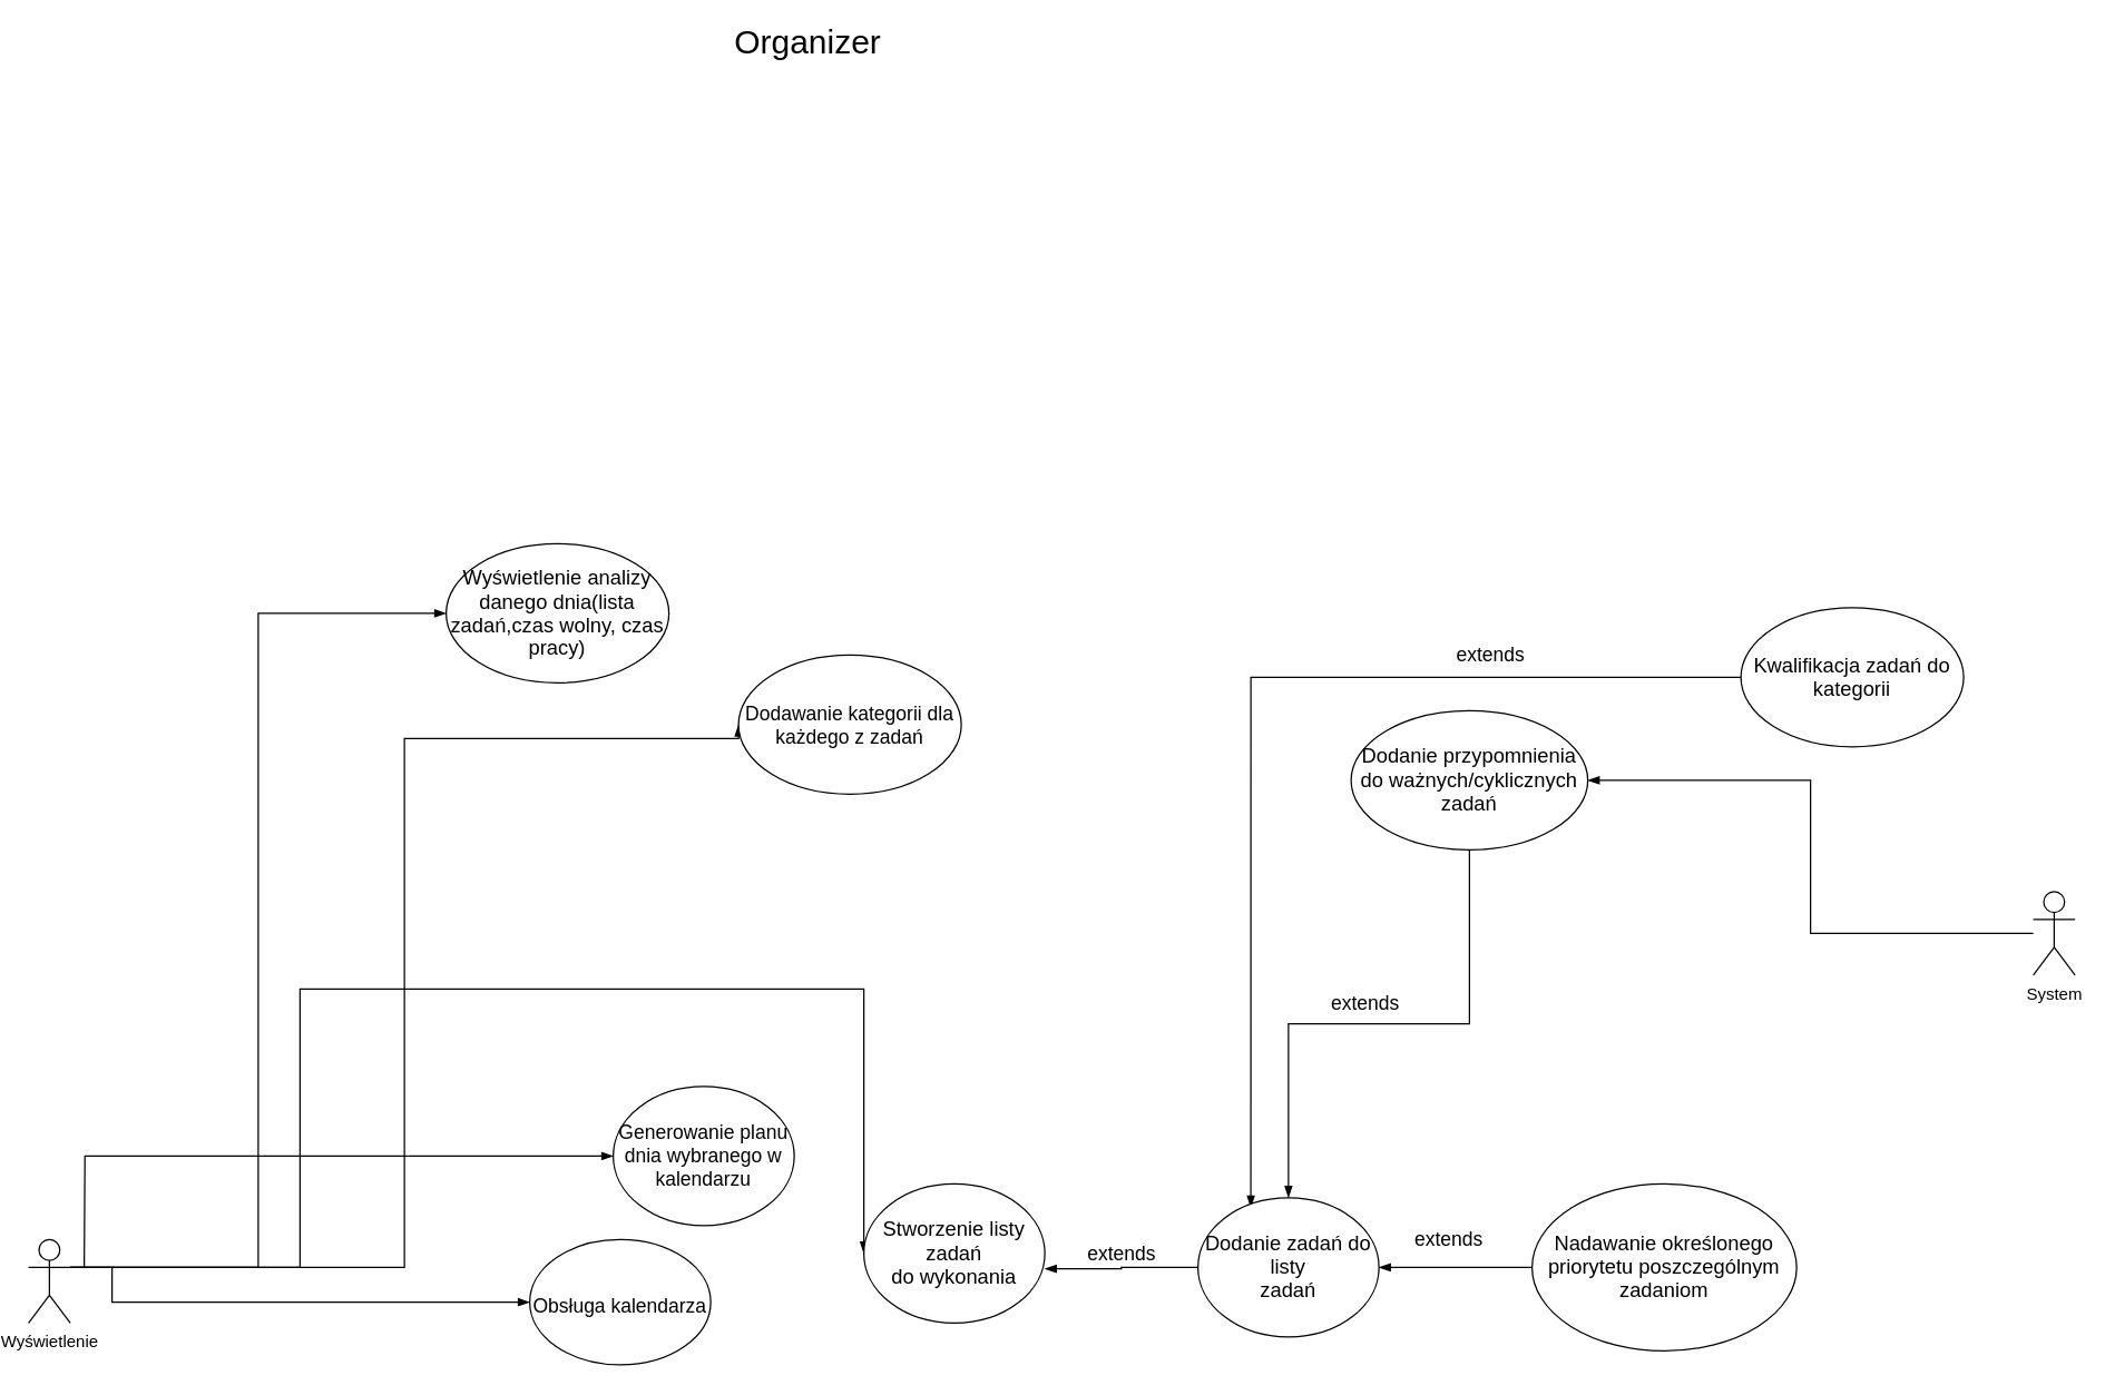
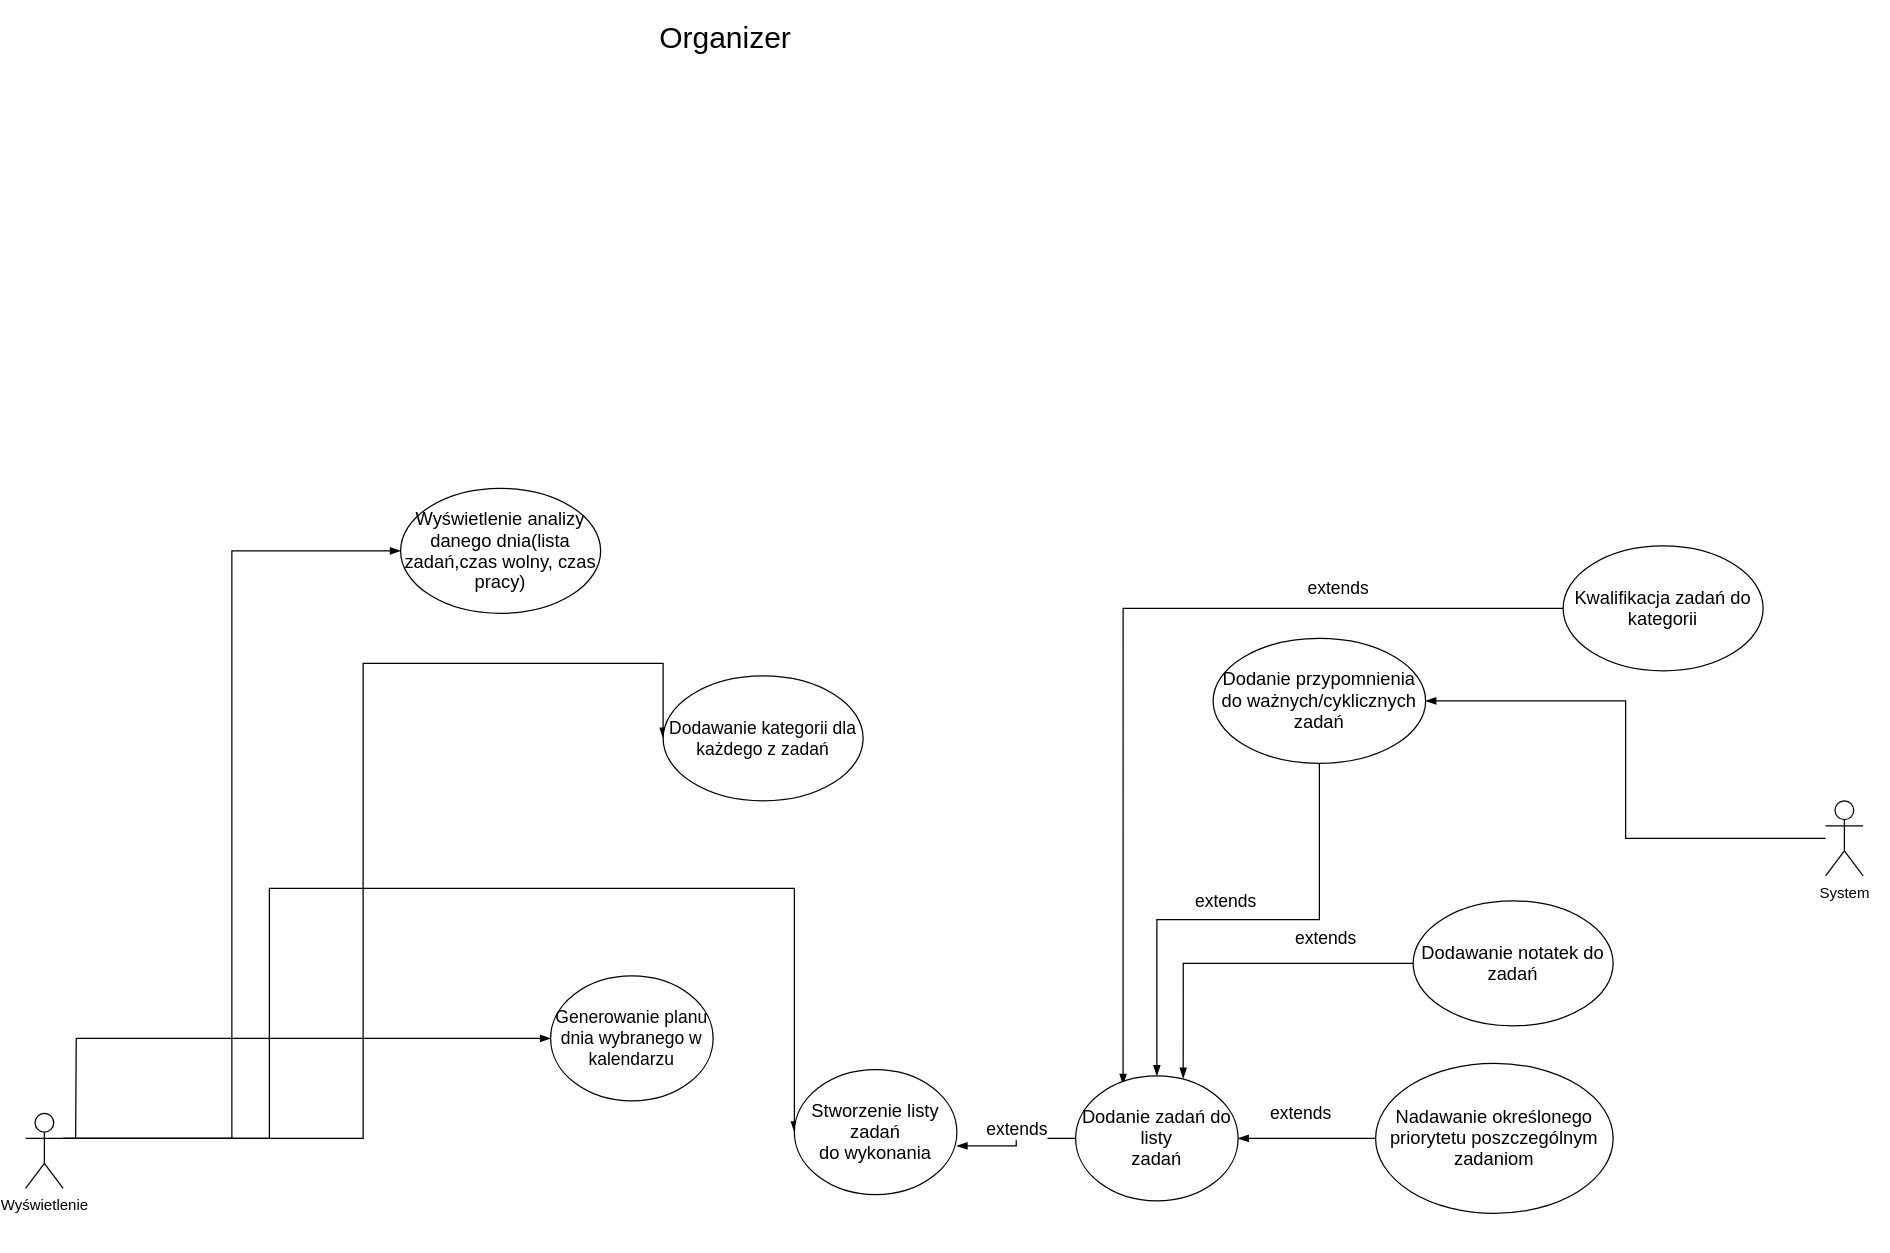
  <mxCell id="0" />
  <mxCell id="1" parent="0" />
  <mxCell id="2" style="edgeStyle=orthogonalEdgeStyle;rounded=0;orthogonalLoop=1;jettySize=auto;html=1;entryX=1;entryY=0.5;entryDx=0;entryDy=0;startArrow=none;startFill=0;endArrow=blockThin;endFill=1;strokeColor=#000000;fontSize=14;" edge="1" parent="1" source="3" target="25"><mxGeometry relative="1" as="geometry" /></mxCell>
  <mxCell id="3" value="System" style="shape=umlActor;verticalLabelPosition=bottom;labelBackgroundColor=#ffffff;verticalAlign=top;html=1;outlineConnect=0;" vertex="1" parent="1"><mxGeometry x="1460" y="640" width="30" height="60" as="geometry" /></mxCell>
- <mxCell id="4" style="edgeStyle=orthogonalEdgeStyle;orthogonalLoop=1;jettySize=auto;html=1;exitX=1;exitY=0.333;exitDx=0;exitDy=0;exitPerimeter=0;entryX=0;entryY=0.5;entryDx=0;entryDy=0;endArrow=blockThin;endFill=1;strokeColor=#000000;fontSize=24;rounded=0;" edge="1" parent="1" source="8" target="10"><mxGeometry relative="1" as="geometry"><Array as="points"><mxPoint x="80" y="910" /></Array></mxGeometry></mxCell>
  <mxCell id="5" style="edgeStyle=orthogonalEdgeStyle;rounded=0;orthogonalLoop=1;jettySize=auto;html=1;entryX=0;entryY=0.5;entryDx=0;entryDy=0;startArrow=none;startFill=0;endArrow=blockThin;endFill=1;strokeColor=#000000;fontSize=14;" edge="1" parent="1" source="8" target="13"><mxGeometry relative="1" as="geometry"><Array as="points"><mxPoint x="215" y="910" /><mxPoint x="215" y="710" /></Array></mxGeometry></mxCell>
  <mxCell id="6" style="edgeStyle=orthogonalEdgeStyle;rounded=0;orthogonalLoop=1;jettySize=auto;html=1;entryX=0;entryY=0.5;entryDx=0;entryDy=0;startArrow=none;startFill=0;endArrow=blockThin;endFill=1;strokeColor=#000000;fontSize=14;" edge="1" parent="1" source="8" target="14"><mxGeometry relative="1" as="geometry"><Array as="points"><mxPoint x="290" y="910" /><mxPoint x="290" y="530" /></Array></mxGeometry></mxCell>
  <mxCell id="7" style="edgeStyle=orthogonalEdgeStyle;rounded=0;orthogonalLoop=1;jettySize=auto;html=1;entryX=0;entryY=0.5;entryDx=0;entryDy=0;startArrow=none;startFill=0;endArrow=blockThin;endFill=1;strokeColor=#000000;fontSize=14;" edge="1" parent="1" source="8" target="23"><mxGeometry relative="1" as="geometry"><Array as="points"><mxPoint x="185" y="910" /><mxPoint x="185" y="440" /></Array></mxGeometry></mxCell>
  <mxCell id="8" value="Wyświetlenie" style="shape=umlActor;verticalLabelPosition=bottom;labelBackgroundColor=#ffffff;verticalAlign=top;html=1;outlineConnect=0;" vertex="1" parent="1"><mxGeometry x="20" y="890" width="30" height="60" as="geometry" /></mxCell>
  <mxCell id="9" value="Organizer" style="text;html=1;strokeColor=none;fillColor=none;align=center;verticalAlign=middle;whiteSpace=wrap;rounded=0;fontSize=24;" vertex="1" parent="1"><mxGeometry x="560" y="20" width="40" height="20" as="geometry" /></mxCell>
- <mxCell id="10" value="&lt;font style=&quot;font-size: 14px&quot;&gt;Obsługa kalendarza&lt;/font&gt;" style="ellipse;whiteSpace=wrap;html=1;fontSize=24;" vertex="1" parent="1"><mxGeometry x="380" y="890" width="130" height="90" as="geometry" /></mxCell>
  <mxCell id="11" style="edgeStyle=orthogonalEdgeStyle;rounded=0;orthogonalLoop=1;jettySize=auto;html=1;endArrow=none;endFill=0;strokeColor=#000000;fontSize=14;startArrow=blockThin;startFill=1;" edge="1" parent="1" source="12"><mxGeometry relative="1" as="geometry"><mxPoint x="60" y="910" as="targetPoint" /></mxGeometry></mxCell>
  <mxCell id="12" value="Generowanie planu dnia wybranego w kalendarzu" style="ellipse;whiteSpace=wrap;html=1;fontSize=14;" vertex="1" parent="1"><mxGeometry x="440" y="780" width="130" height="100" as="geometry" /></mxCell>
- <mxCell id="13" value="&lt;span lang=&quot;PL&quot; style=&quot;font-size: 11.0pt ; line-height: 107% ; font-family: &amp;#34;arial&amp;#34; , &amp;#34;sans-serif&amp;#34;&quot;&gt;Stworzenie listy zadań&lt;br/&gt;do wykonania&lt;/span&gt;" style="ellipse;whiteSpace=wrap;html=1;fontSize=14;" vertex="1" parent="1"><mxGeometry x="620" y="850" width="130" height="100" as="geometry" /></mxCell>
- <mxCell id="14" value="&lt;p class=&quot;MsoNormal&quot; align=&quot;center&quot;&gt;&lt;font face=&quot;arial, sans-serif&quot;&gt;Dodawanie kategorii dla każdego z zadań&lt;/font&gt;&lt;/p&gt;" style="ellipse;whiteSpace=wrap;html=1;fontSize=14;" vertex="1" parent="1"><mxGeometry x="530" y="470" width="160" height="100" as="geometry" /></mxCell>
+ <mxCell id="13" value="&lt;span lang=&quot;PL&quot; style=&quot;font-size: 11.0pt ; line-height: 107% ; font-family: &amp;#34;arial&amp;#34; , &amp;#34;sans-serif&amp;#34;&quot;&gt;Stworzenie listy zadań&lt;br/&gt;do wykonania&lt;/span&gt;" style="ellipse;whiteSpace=wrap;html=1;fontSize=14;" vertex="1" parent="1"><mxGeometry x="635" y="855" width="130" height="100" as="geometry" /></mxCell>
+ <mxCell id="14" value="&lt;p class=&quot;MsoNormal&quot; align=&quot;center&quot;&gt;&lt;font face=&quot;arial, sans-serif&quot;&gt;Dodawanie kategorii dla każdego z zadań&lt;/font&gt;&lt;/p&gt;" style="ellipse;whiteSpace=wrap;html=1;fontSize=14;" vertex="1" parent="1"><mxGeometry x="530" y="540" width="160" height="100" as="geometry" /></mxCell>
  <mxCell id="15" value="extends" style="edgeStyle=orthogonalEdgeStyle;rounded=0;orthogonalLoop=1;jettySize=auto;html=1;entryX=0.292;entryY=0.07;entryDx=0;entryDy=0;entryPerimeter=0;startArrow=none;startFill=0;endArrow=blockThin;endFill=1;strokeColor=#000000;fontSize=14;" edge="1" parent="1" source="16" target="20"><mxGeometry x="-0.509" y="-16" relative="1" as="geometry"><mxPoint as="offset" /></mxGeometry></mxCell>
  <mxCell id="16" value="&lt;p class=&quot;MsoNormal&quot; align=&quot;center&quot;&gt;&lt;span lang=&quot;PL&quot; style=&quot;font-size: 11.0pt ; line-height: 107% ; font-family: &amp;#34;arial&amp;#34; , &amp;#34;sans-serif&amp;#34;&quot;&gt;Kwalifikacja zadań do&lt;br/&gt;kategorii&lt;/span&gt;&lt;br&gt;&lt;/p&gt;" style="ellipse;whiteSpace=wrap;html=1;fontSize=14;" vertex="1" parent="1"><mxGeometry x="1250" y="436" width="160" height="100" as="geometry" /></mxCell>
  <mxCell id="17" value="extends" style="edgeStyle=orthogonalEdgeStyle;rounded=0;orthogonalLoop=1;jettySize=auto;html=1;entryX=1;entryY=0.5;entryDx=0;entryDy=0;startArrow=none;startFill=0;endArrow=blockThin;endFill=1;strokeColor=#000000;fontSize=14;" edge="1" parent="1" source="18" target="20"><mxGeometry x="0.091" y="-20" relative="1" as="geometry"><mxPoint as="offset" /></mxGeometry></mxCell>
  <mxCell id="18" value="&lt;p class=&quot;MsoNormal&quot; align=&quot;center&quot;&gt;&lt;span lang=&quot;PL&quot; style=&quot;font-size: 11.0pt ; line-height: 107% ; font-family: &amp;#34;arial&amp;#34; , &amp;#34;sans-serif&amp;#34;&quot;&gt;Nadawanie określonego&lt;br/&gt;priorytetu poszczególnym zadaniom&lt;/span&gt;&lt;br&gt;&lt;/p&gt;" style="ellipse;whiteSpace=wrap;html=1;fontSize=14;" vertex="1" parent="1"><mxGeometry x="1100" y="850" width="190" height="120" as="geometry" /></mxCell>
  <mxCell id="19" value="extends" style="edgeStyle=orthogonalEdgeStyle;rounded=0;orthogonalLoop=1;jettySize=auto;html=1;entryX=1;entryY=0.61;entryDx=0;entryDy=0;entryPerimeter=0;startArrow=none;startFill=0;endArrow=blockThin;endFill=1;strokeColor=#000000;fontSize=14;" edge="1" parent="1" source="20" target="13"><mxGeometry x="-0.009" y="-10" relative="1" as="geometry"><mxPoint x="10" y="-10" as="offset" /></mxGeometry></mxCell>
  <mxCell id="20" value="&lt;span lang=&quot;PL&quot; style=&quot;font-size: 11.0pt ; line-height: 107% ; font-family: &amp;#34;arial&amp;#34; , &amp;#34;sans-serif&amp;#34;&quot;&gt;Dodanie zadań do listy&lt;br/&gt;zadań&lt;/span&gt;" style="ellipse;whiteSpace=wrap;html=1;fontSize=14;" vertex="1" parent="1"><mxGeometry x="860" y="860" width="130" height="100" as="geometry" /></mxCell>
+ <mxCell id="21" value="extends" style="edgeStyle=orthogonalEdgeStyle;rounded=0;orthogonalLoop=1;jettySize=auto;html=1;entryX=0.662;entryY=0.02;entryDx=0;entryDy=0;entryPerimeter=0;startArrow=none;startFill=0;endArrow=blockThin;endFill=1;strokeColor=#000000;fontSize=14;" edge="1" parent="1" source="22" target="20"><mxGeometry x="-0.493" y="-20" relative="1" as="geometry"><mxPoint as="offset" /></mxGeometry></mxCell>
+ <mxCell id="22" value="&lt;p class=&quot;MsoNormal&quot; align=&quot;center&quot;&gt;&lt;span lang=&quot;PL&quot; style=&quot;font-size: 11.0pt ; line-height: 107% ; font-family: &amp;#34;arial&amp;#34; , &amp;#34;sans-serif&amp;#34;&quot;&gt;Dodawanie notatek do&lt;br/&gt;zadań&lt;/span&gt;&lt;br&gt;&lt;/p&gt;" style="ellipse;whiteSpace=wrap;html=1;fontSize=14;" vertex="1" parent="1"><mxGeometry x="1130" y="720" width="160" height="100" as="geometry" /></mxCell>
  <mxCell id="23" value="&lt;p class=&quot;MsoNormal&quot; align=&quot;center&quot;&gt;&lt;span lang=&quot;PL&quot; style=&quot;font-size: 11.0pt ; line-height: 107% ; font-family: &amp;#34;arial&amp;#34; , &amp;#34;sans-serif&amp;#34;&quot;&gt;Wyświetlenie analizy&lt;br&gt;danego dnia(lista zadań,czas wolny, czas pracy)&lt;/span&gt;&lt;br&gt;&lt;/p&gt;" style="ellipse;whiteSpace=wrap;html=1;fontSize=14;" vertex="1" parent="1"><mxGeometry x="320" y="390" width="160" height="100" as="geometry" /></mxCell>
  <mxCell id="24" value="extends" style="edgeStyle=orthogonalEdgeStyle;rounded=0;orthogonalLoop=1;jettySize=auto;html=1;entryX=0.5;entryY=0;entryDx=0;entryDy=0;startArrow=none;startFill=0;endArrow=blockThin;endFill=1;strokeColor=#000000;fontSize=14;" edge="1" parent="1" source="25" target="20"><mxGeometry x="0.053" y="-15" relative="1" as="geometry"><mxPoint as="offset" /></mxGeometry></mxCell>
  <mxCell id="25" value="&lt;p class=&quot;MsoNormal&quot; align=&quot;center&quot;&gt;&lt;span lang=&quot;PL&quot; style=&quot;font-size: 11.0pt ; line-height: 107% ; font-family: &amp;#34;arial&amp;#34; , &amp;#34;sans-serif&amp;#34;&quot;&gt;Dodanie przypomnienia&lt;br/&gt;do ważnych/cyklicznych zadań&lt;/span&gt;&lt;br&gt;&lt;/p&gt;" style="ellipse;whiteSpace=wrap;html=1;fontSize=14;" vertex="1" parent="1"><mxGeometry x="970" y="510" width="170" height="100" as="geometry" /></mxCell>
